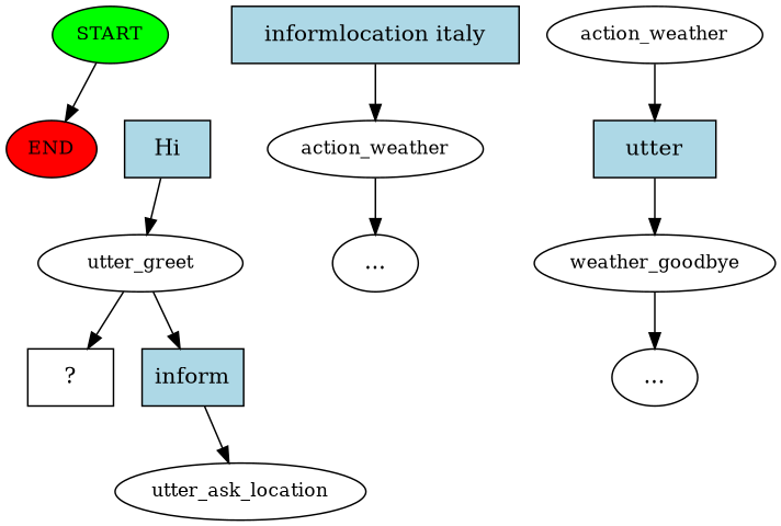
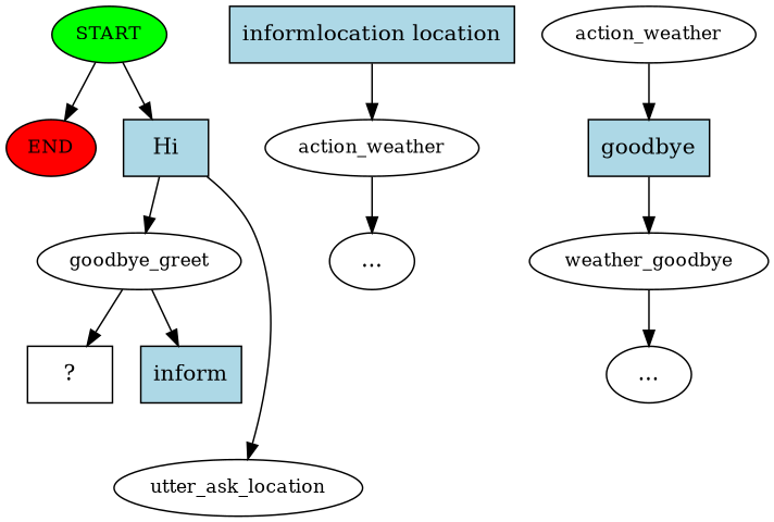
  digraph {
    n1 [fillcolor=green fontsize=12 label=START style=filled]
    n2 [fillcolor=red fontsize=12 label=END style=filled]
    n3 [fillcolor=lightblue label=Hi shape=rect style=filled]
-   n4 [fontsize=12 label=utter_greet]
+   n4 [fontsize=12 label=goodbye_greet]
    n5 [label="  ?  " shape=rect]
    n6 [fillcolor=lightblue label=inform shape=rect style=filled]
    n7 [fontsize=12 label=utter_ask_location]
-   n8 [fillcolor=lightblue label="informlocation italy" shape=rect style=filled]
+   n8 [fillcolor=lightblue label="informlocation location" shape=rect style=filled]
    n9 [fontsize=12 label=action_weather]
    n10 [label="..."]
    n11 [fontsize=12 label=action_weather]
-   n12 [fillcolor=lightblue label=utter shape=rect style=filled]
+   n12 [fillcolor=lightblue label=goodbye shape=rect style=filled]
    n13 [fontsize=12 label=weather_goodbye]
    n14 [label="..."]
    n1 -> n2
+   n1 -> n3
    n3 -> n4
    n4 -> n5
    n4 -> n6
-   n6 -> n7
+   n3 -> n7
    n8 -> n9
    n9 -> n10
    n11 -> n12
    n12 -> n13
    n13 -> n14
  }
